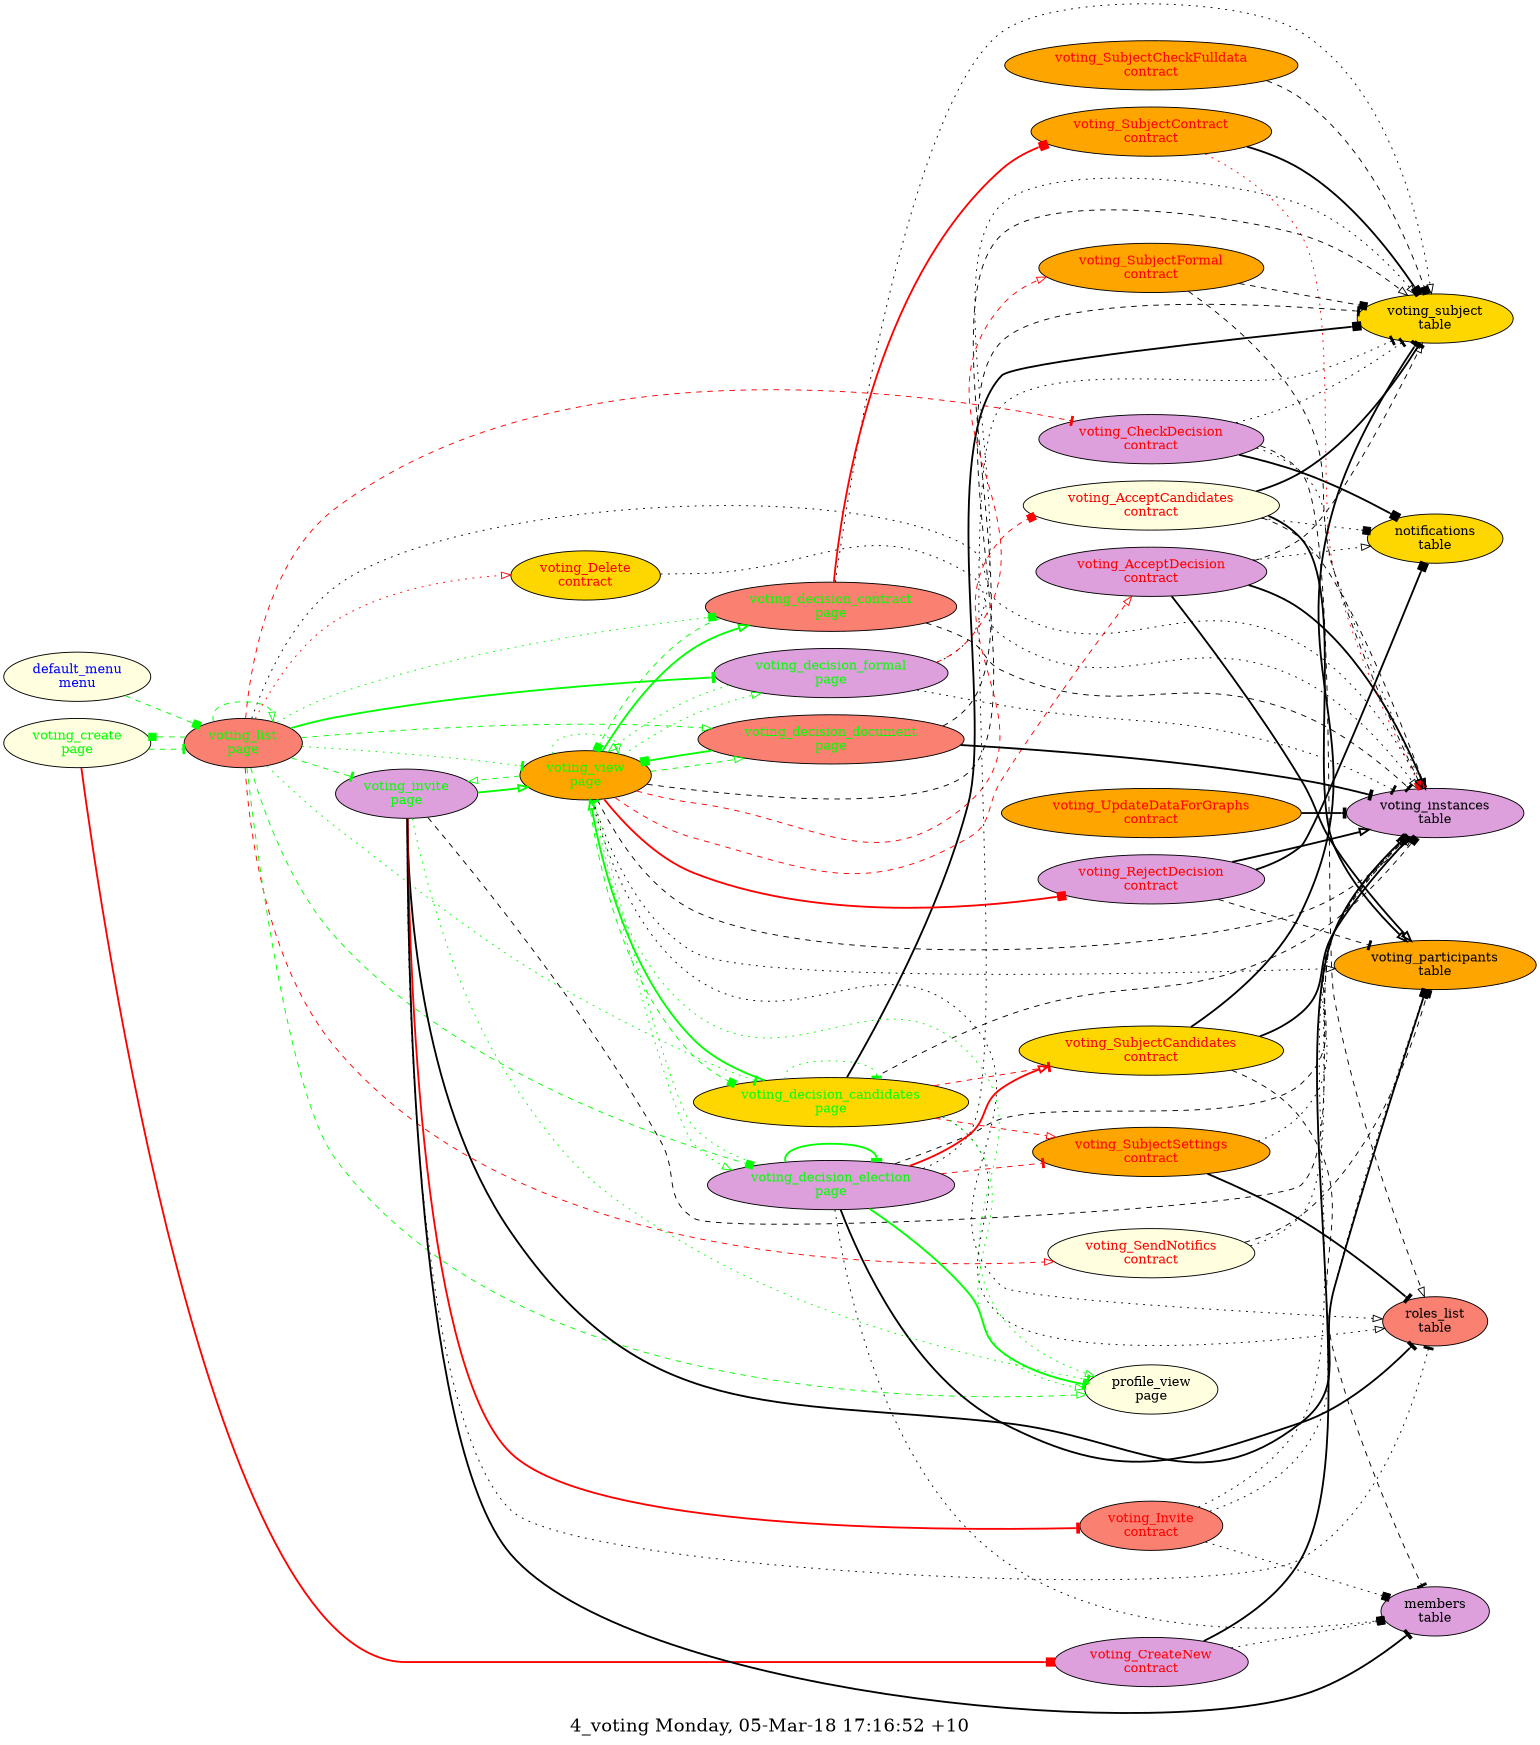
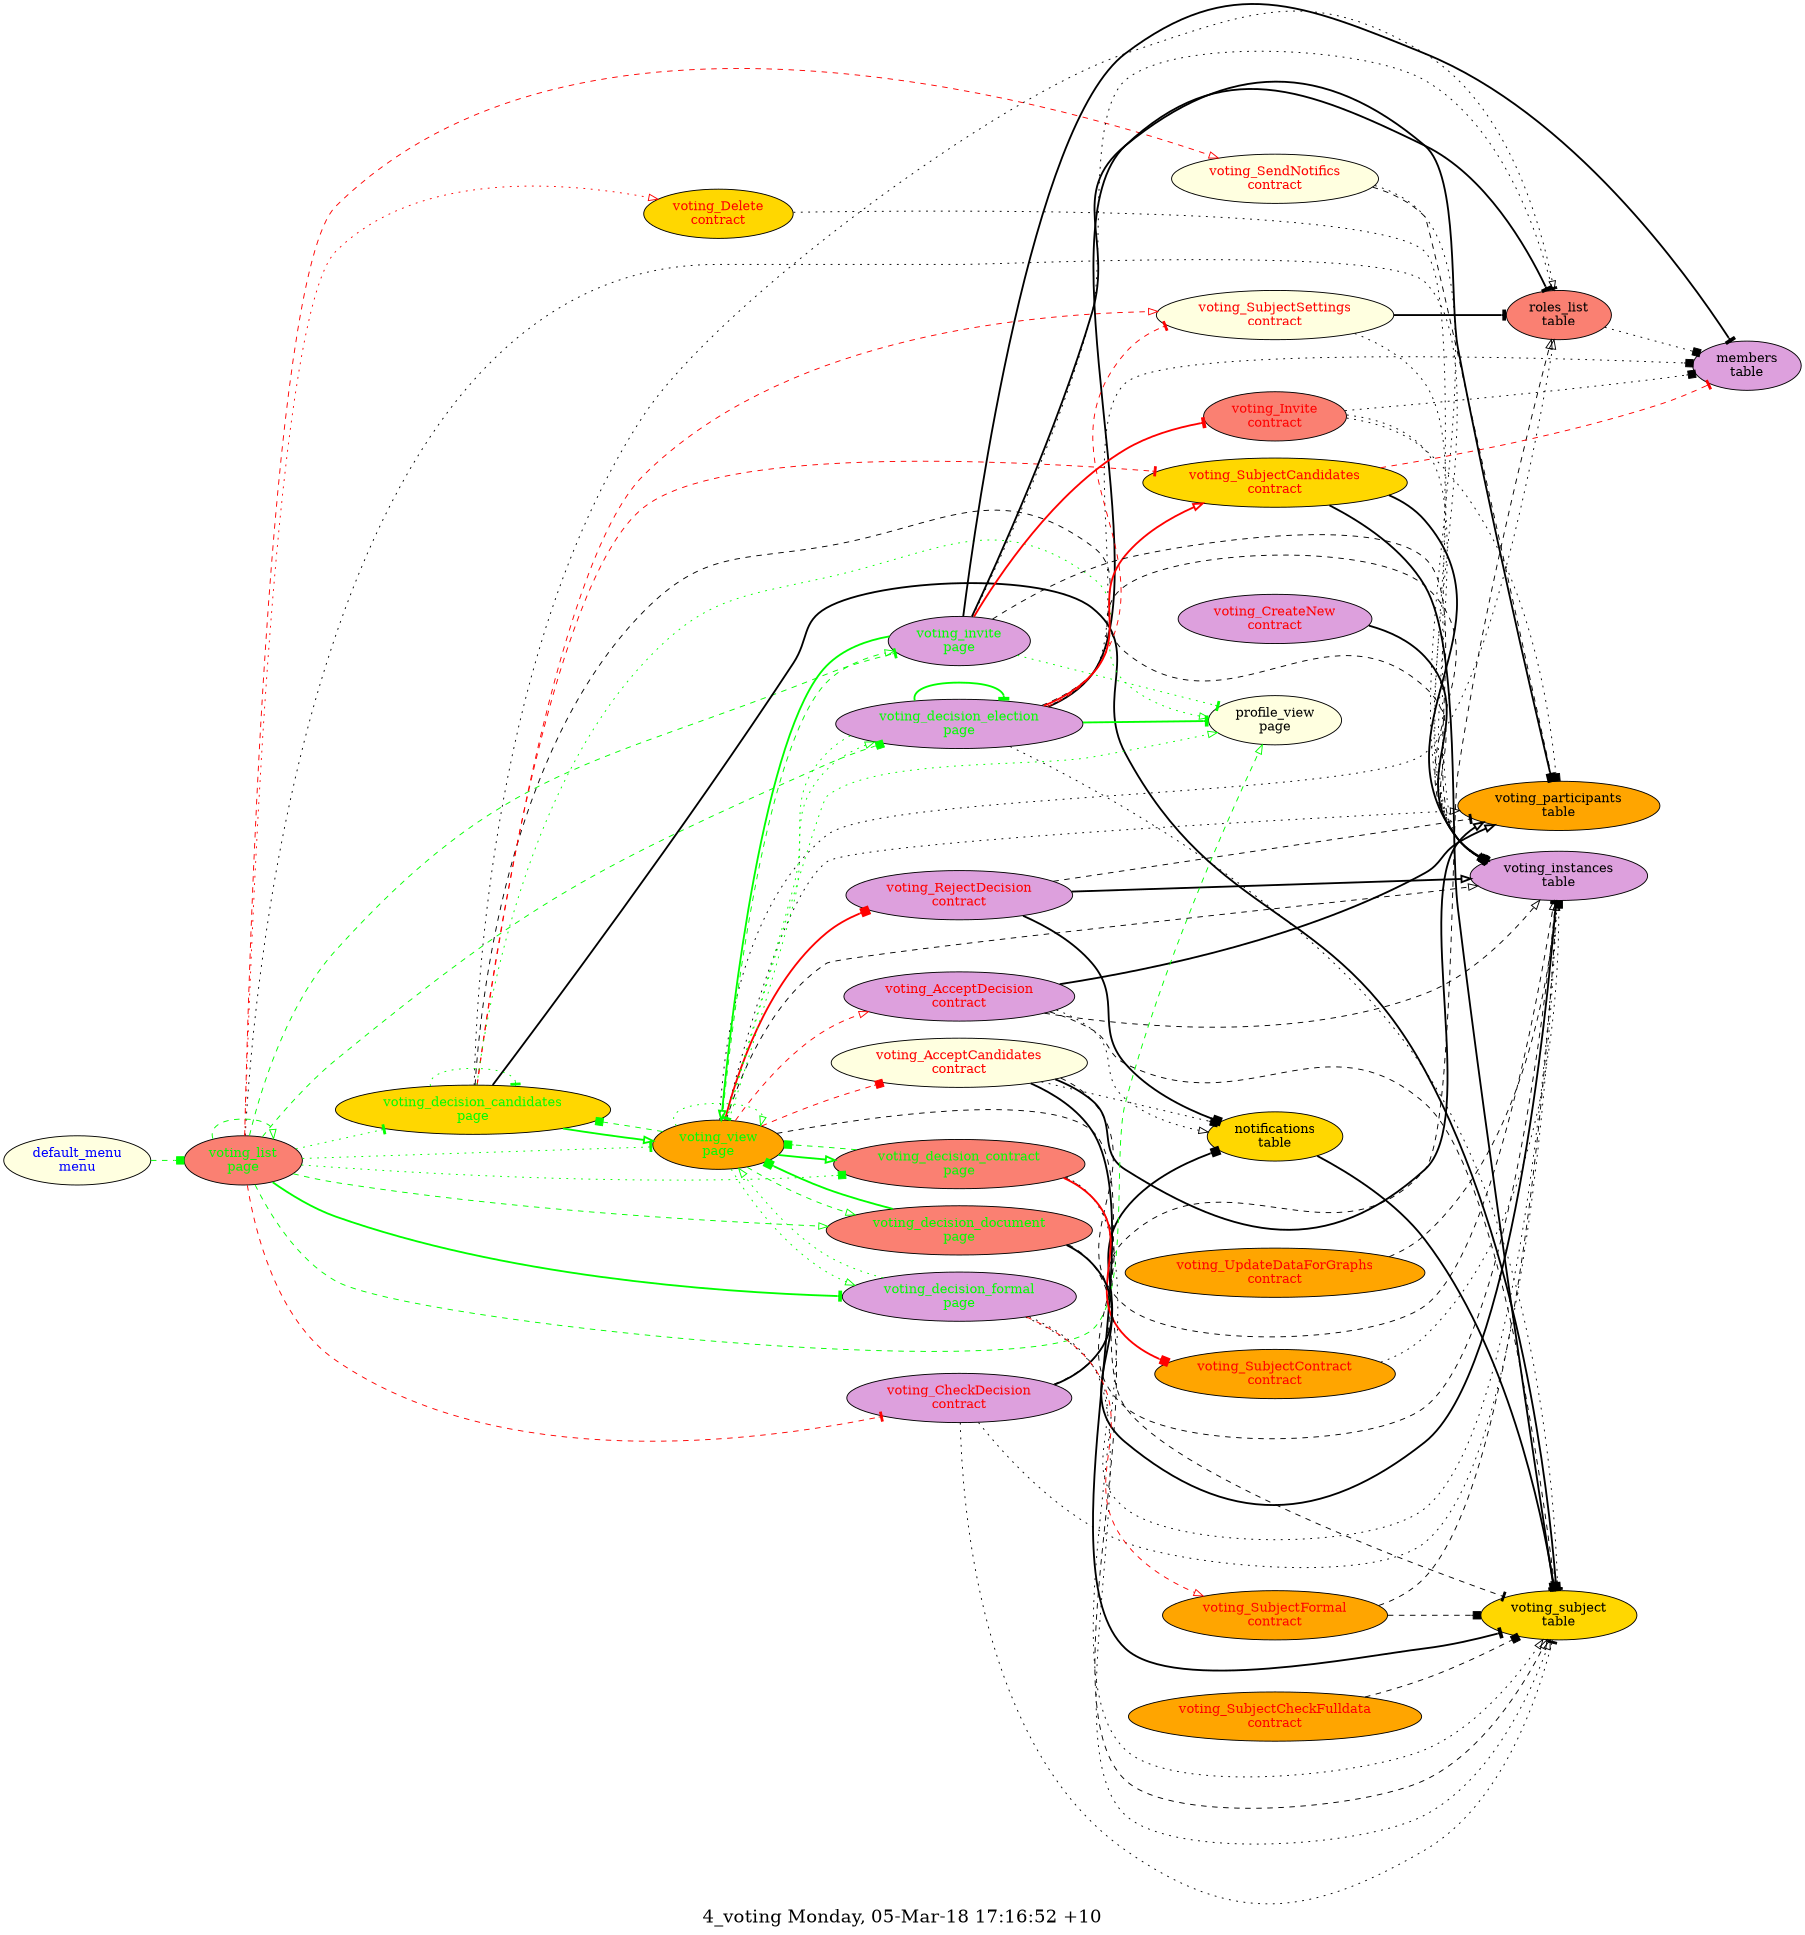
  digraph {
    fontsize=20.0
    label="4_voting Monday, 05-Mar-18 17:16:52 +10"
    rankdir=LR
    node [fillcolor=plum group=contracts style=filled fontcolor=red]
    edge [arrowhead=onormal style=dashed]
    "voting_instances\ntable" [group=tables fontcolor=""]
    "voting_CheckDecision\ncontract"
    "voting_subject\ntable" [fillcolor=gold group=tables fontcolor=""]
    "notifications\ntable" [fillcolor=gold group="" fontcolor=""]
    "roles_list\ntable" [fillcolor=salmon group="" fontcolor=""]
    "voting_UpdateDataForGraphs\ncontract" [fillcolor=orange]
    "voting_AcceptCandidates\ncontract" [fillcolor=lightyellow]
    "voting_participants\ntable" [fillcolor=orange group=tables fontcolor=""]
    "voting_Invite\ncontract" [fillcolor=salmon]
    "members\ntable" [group="" fontcolor=""]
    "voting_Delete\ncontract" [fillcolor=gold]
    "voting_CreateNew\ncontract"
    "voting_AcceptDecision\ncontract"
    "voting_SendNotifics\ncontract" [fillcolor=lightyellow]
    "voting_SubjectCheckFulldata\ncontract" [fillcolor=orange]
    "voting_SubjectCandidates\ncontract" [fillcolor=gold]
    "voting_SubjectContract\ncontract" [fillcolor=orange]
    "voting_SubjectFormal\ncontract" [fillcolor=orange]
-   "voting_SubjectSettings\ncontract" [fillcolor=orange]
+   "voting_SubjectSettings\ncontract" [fillcolor=lightyellow]
    "voting_RejectDecision\ncontract"
    "default_menu\nmenu" [fillcolor=lightyellow fontcolor=blue group=menus]
    "voting_list\npage" [fillcolor=salmon fontcolor=green group=pages]
-   "voting_create\npage" [fillcolor=lightyellow fontcolor=green group=pages]
    "voting_decision_candidates\npage" [fillcolor=gold fontcolor=green group=pages]
    "profile_view\npage" [fillcolor=lightyellow group="" fontcolor=""]
    "voting_view\npage" [fillcolor=orange fontcolor=green group=pages]
    "voting_decision_contract\npage" [fillcolor=salmon fontcolor=green group=pages]
    "voting_decision_document\npage" [fillcolor=salmon fontcolor=green group=pages]
    "voting_decision_election\npage" [fontcolor=green group=pages]
    "voting_decision_formal\npage" [fontcolor=green group=pages]
    "voting_invite\npage" [fontcolor=green group=pages]
-   "voting_CheckDecision\ncontract" -> "voting_instances\ntable" [arrowhead=box style=dotted]
+   "voting_CheckDecision\ncontract" -> "voting_instances\ntable" [style=dotted]
    "voting_CheckDecision\ncontract" -> "voting_subject\ntable" [arrowhead=tee style=dotted]
    "voting_CheckDecision\ncontract" -> "notifications\ntable" [arrowhead=box style=bold]
    "voting_CheckDecision\ncontract" -> "roles_list\ntable"
-   "voting_UpdateDataForGraphs\ncontract" -> "voting_instances\ntable" [arrowhead=tee style=bold]
+   "voting_UpdateDataForGraphs\ncontract" -> "voting_instances\ntable" [arrowhead=tee]
    "voting_AcceptCandidates\ncontract" -> "voting_instances\ntable"
    "voting_AcceptCandidates\ncontract" -> "voting_subject\ntable" [arrowhead=tee style=bold]
    "voting_AcceptCandidates\ncontract" -> "notifications\ntable" [arrowhead=box style=dotted]
    "voting_AcceptCandidates\ncontract" -> "voting_participants\ntable" [style=bold]
    "voting_Invite\ncontract" -> "voting_instances\ntable" [arrowhead=box style=dotted]
    "voting_Invite\ncontract" -> "voting_participants\ntable" [arrowhead=box style=dotted]
    "voting_Invite\ncontract" -> "members\ntable" [arrowhead=box style=dotted]
    "voting_Delete\ncontract" -> "voting_instances\ntable" [style=dotted]
    "voting_CreateNew\ncontract" -> "voting_instances\ntable" [style=bold]
-   "voting_CreateNew\ncontract" -> "members\ntable" [arrowhead=box style=dotted]
-   "voting_AcceptDecision\ncontract" -> "voting_instances\ntable" [style=bold]
+   "roles_list\ntable" -> "members\ntable" [arrowhead=box style=dotted]
+   "voting_AcceptDecision\ncontract" -> "voting_instances\ntable"
    "voting_AcceptDecision\ncontract" -> "voting_subject\ntable"
    "voting_AcceptDecision\ncontract" -> "notifications\ntable" [style=dotted]
    "voting_AcceptDecision\ncontract" -> "voting_participants\ntable" [style=bold]
    "voting_SendNotifics\ncontract" -> "voting_instances\ntable" [arrowhead=box style=dotted]
    "voting_SendNotifics\ncontract" -> "voting_participants\ntable" [arrowhead=box]
    "voting_SubjectCheckFulldata\ncontract" -> "voting_subject\ntable" [arrowhead=box]
    "voting_SubjectCandidates\ncontract" -> "voting_instances\ntable" [arrowhead=tee style=bold]
    "voting_SubjectCandidates\ncontract" -> "voting_subject\ntable" [arrowhead=tee style=bold]
-   "voting_SubjectCandidates\ncontract" -> "members\ntable" [arrowhead=tee]
-   "voting_SubjectContract\ncontract" -> "voting_instances\ntable" [arrowhead=box style=dotted color=red]
-   "voting_SubjectContract\ncontract" -> "voting_subject\ntable" [arrowhead=box style=bold]
+   "voting_SubjectCandidates\ncontract" -> "members\ntable" [arrowhead=tee color=red]
+   "voting_SubjectContract\ncontract" -> "voting_instances\ntable" [arrowhead=box style=dotted]
+   "notifications\ntable" -> "voting_subject\ntable" [arrowhead=box style=bold]
    "voting_SubjectFormal\ncontract" -> "voting_instances\ntable"
    "voting_SubjectFormal\ncontract" -> "voting_subject\ntable" [arrowhead=box]
    "voting_SubjectSettings\ncontract" -> "voting_instances\ntable" [arrowhead=box style=dotted]
    "voting_SubjectSettings\ncontract" -> "roles_list\ntable" [arrowhead=tee style=bold]
    "voting_RejectDecision\ncontract" -> "voting_instances\ntable" [style=bold]
    "voting_RejectDecision\ncontract" -> "notifications\ntable" [arrowhead=box style=bold]
    "voting_RejectDecision\ncontract" -> "voting_participants\ntable" [arrowhead=tee]
    "default_menu\nmenu" -> "voting_list\npage" [arrowhead=box color=green]
    "voting_list\npage" -> "voting_instances\ntable" [style=dotted]
    "voting_list\npage" -> "voting_CheckDecision\ncontract" [arrowhead=tee color=red]
    "voting_list\npage" -> "voting_Delete\ncontract" [color=red style=dotted]
    "voting_list\npage" -> "voting_SendNotifics\ncontract" [color=red]
    "voting_list\npage" -> "voting_list\npage" [color=green]
-   "voting_list\npage" -> "voting_create\npage" [arrowhead=box color=green]
    "voting_list\npage" -> "voting_decision_candidates\npage" [arrowhead=tee color=green style=dotted]
    "voting_list\npage" -> "profile_view\npage" [color=green]
    "voting_list\npage" -> "voting_view\npage" [arrowhead=tee color=green style=dotted]
    "voting_list\npage" -> "voting_decision_contract\npage" [arrowhead=box color=green style=dotted]
    "voting_list\npage" -> "voting_decision_document\npage" [color=green]
    "voting_list\npage" -> "voting_decision_election\npage" [arrowhead=box color=green]
    "voting_list\npage" -> "voting_decision_formal\npage" [arrowhead=tee color=green style=bold]
    "voting_list\npage" -> "voting_invite\npage" [arrowhead=tee color=green]
-   "voting_create\npage" -> "voting_CreateNew\ncontract" [arrowhead=box color=red style=bold]
-   "voting_create\npage" -> "voting_list\npage" [arrowhead=tee color=green]
    "voting_decision_candidates\npage" -> "voting_instances\ntable" [arrowhead=box]
    "voting_decision_candidates\npage" -> "voting_subject\ntable" [arrowhead=box style=bold]
    "voting_decision_candidates\npage" -> "roles_list\ntable" [style=dotted]
    "voting_decision_candidates\npage" -> "voting_SubjectCandidates\ncontract" [arrowhead=tee color=red]
    "voting_decision_candidates\npage" -> "voting_SubjectSettings\ncontract" [color=red]
    "voting_decision_candidates\npage" -> "voting_decision_candidates\npage" [arrowhead=tee color=green style=dotted]
    "voting_decision_candidates\npage" -> "profile_view\npage" [color=green style=dotted]
    "voting_decision_candidates\npage" -> "voting_view\npage" [color=green style=bold]
    "voting_view\npage" -> "voting_instances\ntable"
    "voting_view\npage" -> "voting_subject\ntable" [arrowhead=tee]
    "voting_view\npage" -> "roles_list\ntable" [style=dotted]
    "voting_view\npage" -> "voting_AcceptCandidates\ncontract" [arrowhead=box color=red]
    "voting_view\npage" -> "voting_participants\ntable" [style=dotted]
    "voting_view\npage" -> "voting_AcceptDecision\ncontract" [color=red]
    "voting_view\npage" -> "voting_RejectDecision\ncontract" [arrowhead=box color=red style=bold]
    "voting_view\npage" -> "voting_decision_candidates\npage" [arrowhead=box color=green]
    "voting_view\npage" -> "profile_view\npage" [color=green style=dotted]
    "voting_view\npage" -> "voting_view\npage" [color=green style=dotted]
    "voting_view\npage" -> "voting_decision_contract\npage" [color=green style=bold]
    "voting_view\npage" -> "voting_decision_document\npage" [color=green]
    "voting_view\npage" -> "voting_decision_election\npage" [color=green style=dotted]
    "voting_view\npage" -> "voting_decision_formal\npage" [color=green style=dotted]
    "voting_view\npage" -> "voting_invite\npage" [color=green]
    "voting_decision_contract\npage" -> "voting_instances\ntable" [arrowhead=tee]
    "voting_decision_contract\npage" -> "voting_subject\ntable" [style=dotted]
    "voting_decision_contract\npage" -> "voting_SubjectContract\ncontract" [arrowhead=box color=red style=bold]
    "voting_decision_contract\npage" -> "voting_view\npage" [arrowhead=box color=green]
    "voting_decision_document\npage" -> "voting_instances\ntable" [arrowhead=tee style=bold]
    "voting_decision_document\npage" -> "voting_subject\ntable"
    "voting_decision_document\npage" -> "voting_view\npage" [arrowhead=box color=green style=bold]
    "voting_decision_election\npage" -> "voting_instances\ntable" [arrowhead=box]
    "voting_decision_election\npage" -> "voting_subject\ntable" [arrowhead=tee style=dotted]
    "voting_decision_election\npage" -> "roles_list\ntable" [arrowhead=tee style=bold]
    "voting_decision_election\npage" -> "members\ntable" [arrowhead=box style=dotted]
    "voting_decision_election\npage" -> "voting_SubjectCandidates\ncontract" [color=red style=bold]
    "voting_decision_election\npage" -> "voting_SubjectSettings\ncontract" [arrowhead=tee color=red]
    "voting_decision_election\npage" -> "profile_view\npage" [arrowhead=tee color=green style=bold]
    "voting_decision_election\npage" -> "voting_view\npage" [arrowhead=tee color=green style=dotted]
    "voting_decision_election\npage" -> "voting_decision_election\npage" [arrowhead=tee color=green style=bold]
    "voting_decision_formal\npage" -> "voting_instances\ntable" [arrowhead=tee style=dotted]
    "voting_decision_formal\npage" -> "voting_subject\ntable" [style=dotted]
    "voting_decision_formal\npage" -> "voting_SubjectFormal\ncontract" [color=red]
    "voting_decision_formal\npage" -> "voting_view\npage" [color=green style=dotted]
    "voting_invite\npage" -> "voting_instances\ntable" [arrowhead=tee]
    "voting_invite\npage" -> "roles_list\ntable" [arrowhead=tee style=dotted]
    "voting_invite\npage" -> "voting_participants\ntable" [arrowhead=box style=bold]
    "voting_invite\npage" -> "voting_Invite\ncontract" [arrowhead=tee color=red style=bold]
    "voting_invite\npage" -> "members\ntable" [arrowhead=tee style=bold]
    "voting_invite\npage" -> "profile_view\npage" [arrowhead=tee color=green style=dotted]
    "voting_invite\npage" -> "voting_view\npage" [color=green style=bold]
  }
